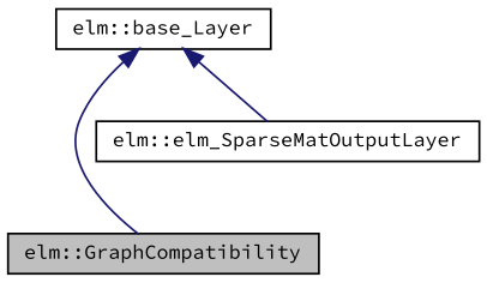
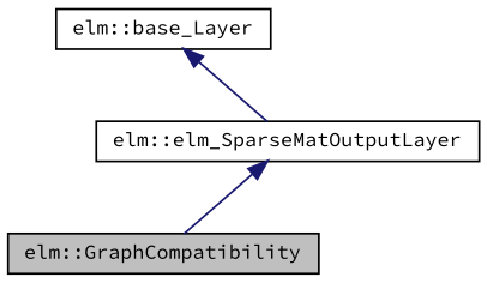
  digraph {
    fontname="Source Code Pro"
    node [color=black fillcolor=white fontname="Source Code Pro" fontsize=10 shape=record style=filled]
    edge [color=midnightblue dir=back fontname="Source Code Pro" fontsize=10 labelfontname=Helvetica labelfontsize=10 style=solid]
    n1 [fillcolor=grey75 fontcolor=black height=0.2 label="elm::GraphCompatibility" width=0.4]
    n2 [height=0.2 label="elm::elm_SparseMatOutputLayer" width=0.4]
    n3 [height=0.2 label="elm::base_Layer" width=0.4]
-   n3 -> n1
+   n2 -> n1
    n3 -> n2
  }
